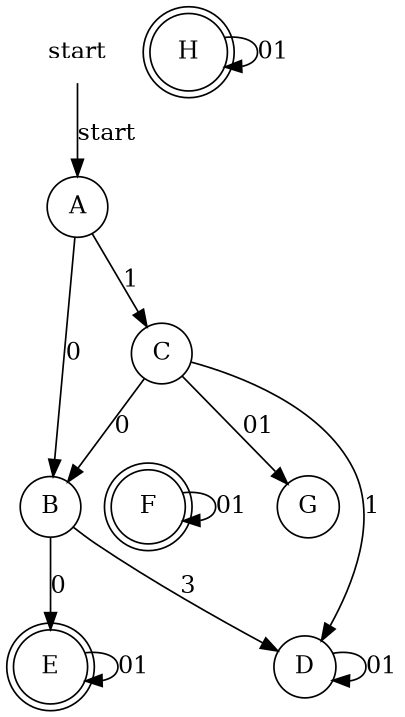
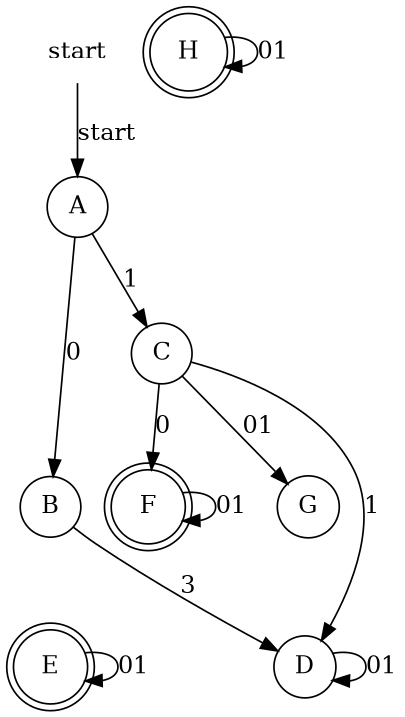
  digraph {
    order=out
    node [shape=circle]
    start [shape=plaintext width=0]
    A
    B
    C
    D
    E [shape=doublecircle]
    F [shape=doublecircle]
    G
    H [shape=doublecircle]
    start -> A [label=start]
    A -> B [label=0]
    A -> C [label=1]
    B -> D [label=3]
-   B -> E [label=0]
    C -> D [label=1]
-   C -> B [label=0]
+   C -> F [label=0]
    C -> G [label=01]
    D -> D [label=01]
    E -> E [label=01]
    F -> F [label=01]
    H -> H [label=01]
  }
